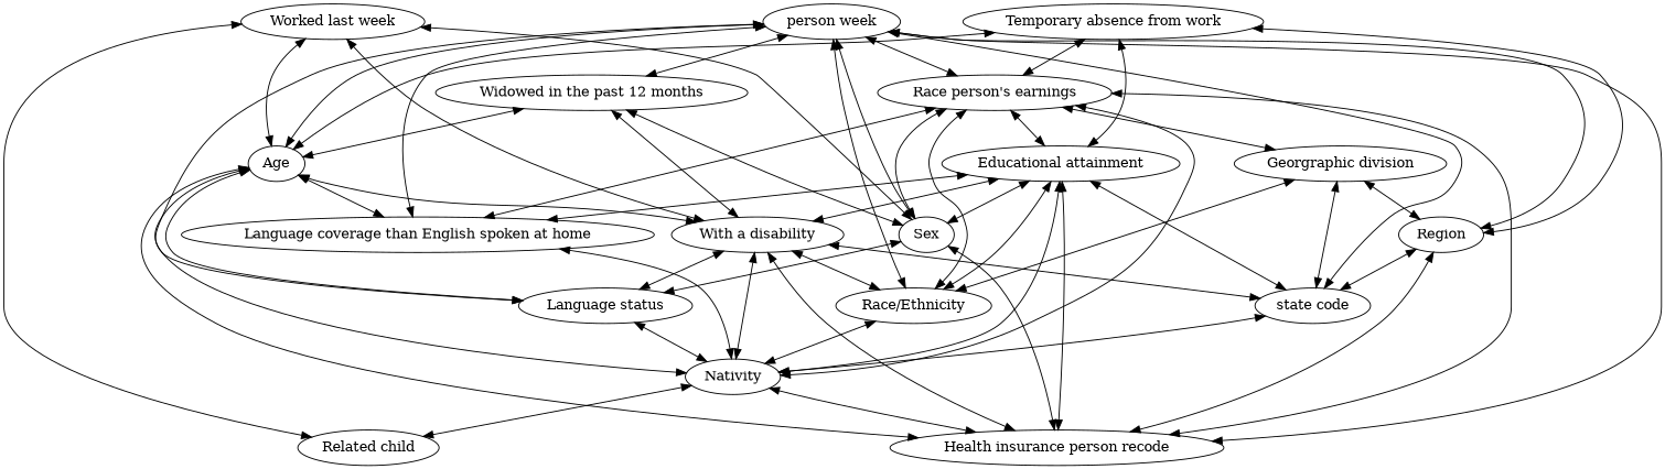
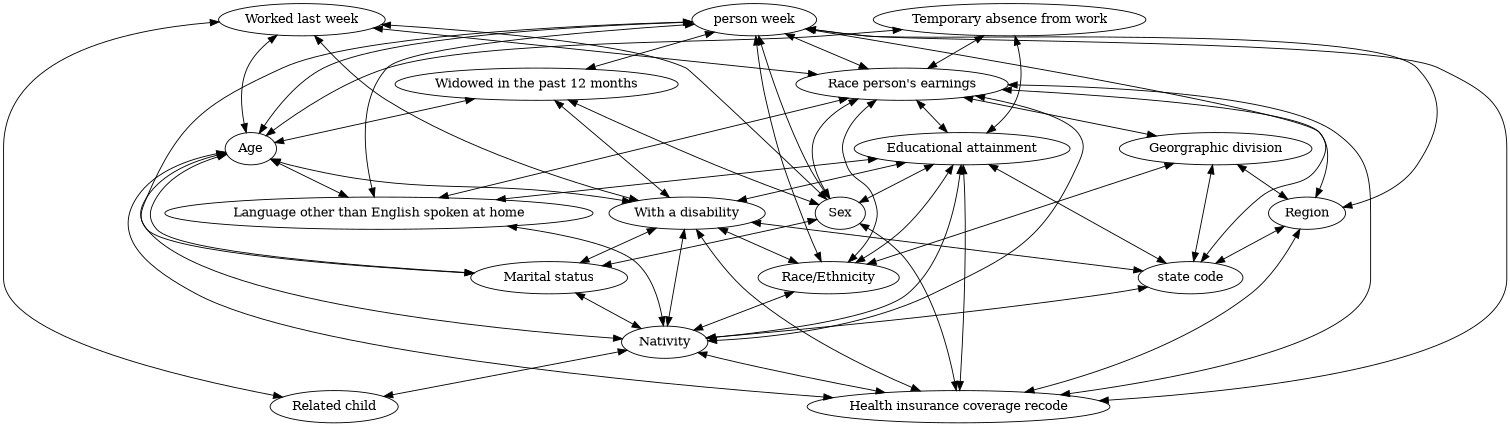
  digraph {
    fontsize=18
    edge [arrowhead=normal arrowtail=normal dir=both]
    n1 [label="Temporary absence from work"]
    n2 [label="Race person's earnings"]
    n3 [label="Educational attainment"]
    n4 [label=Age]
    n5 [label=Region]
    n6 [label=Sex]
    n7 [label="Race/Ethnicity"]
-   n8 [label="Language coverage than English spoken at home"]
-   n9 [label="Health insurance person recode"]
+   n8 [label="Language other than English spoken at home"]
+   n9 [label="Health insurance coverage recode"]
    n10 [label="Georgraphic division"]
    n11 [label=Nativity]
    n12 [label="With a disability"]
-   n13 [label="Language status"]
+   n13 [label="Marital status"]
    n14 [label="state code"]
    n15 [label="Worked last week"]
    n16 [label="Related child"]
    n17 [label="person week"]
    n18 [label="Widowed in the past 12 months"]
    n1 -> n2
    n1 -> n3
    n1 -> n4
-   n1 -> n5
+   n2 -> n5
    n2 -> n3
    n2 -> n6
    n2 -> n7
    n2 -> n8
    n2 -> n9
    n2 -> n10
    n2 -> n11
    n3 -> n6
    n3 -> n7
    n3 -> n8
    n3 -> n9
    n3 -> n11
    n3 -> n12
    n4 -> n8
    n4 -> n9
    n4 -> n11
    n4 -> n12
    n4 -> n13
    n5 -> n9
    n5 -> n14
    n6 -> n9
    n6 -> n13
    n7 -> n11
    n8 -> n11
    n10 -> n5
    n10 -> n7
    n10 -> n14
    n11 -> n9
    n11 -> n16
    n12 -> n7
    n12 -> n9
    n12 -> n11
    n12 -> n13
    n12 -> n14
    n13 -> n11
    n14 -> n3
    n14 -> n11
+   n15 -> n2
    n15 -> n4
    n15 -> n6
    n15 -> n12
    n15 -> n16
    n17 -> n2
    n17 -> n4
    n17 -> n5
    n17 -> n6
    n17 -> n7
    n17 -> n8
    n17 -> n9
    n17 -> n13
    n17 -> n14
    n17 -> n18
    n18 -> n4
    n18 -> n6
    n18 -> n12
  }
